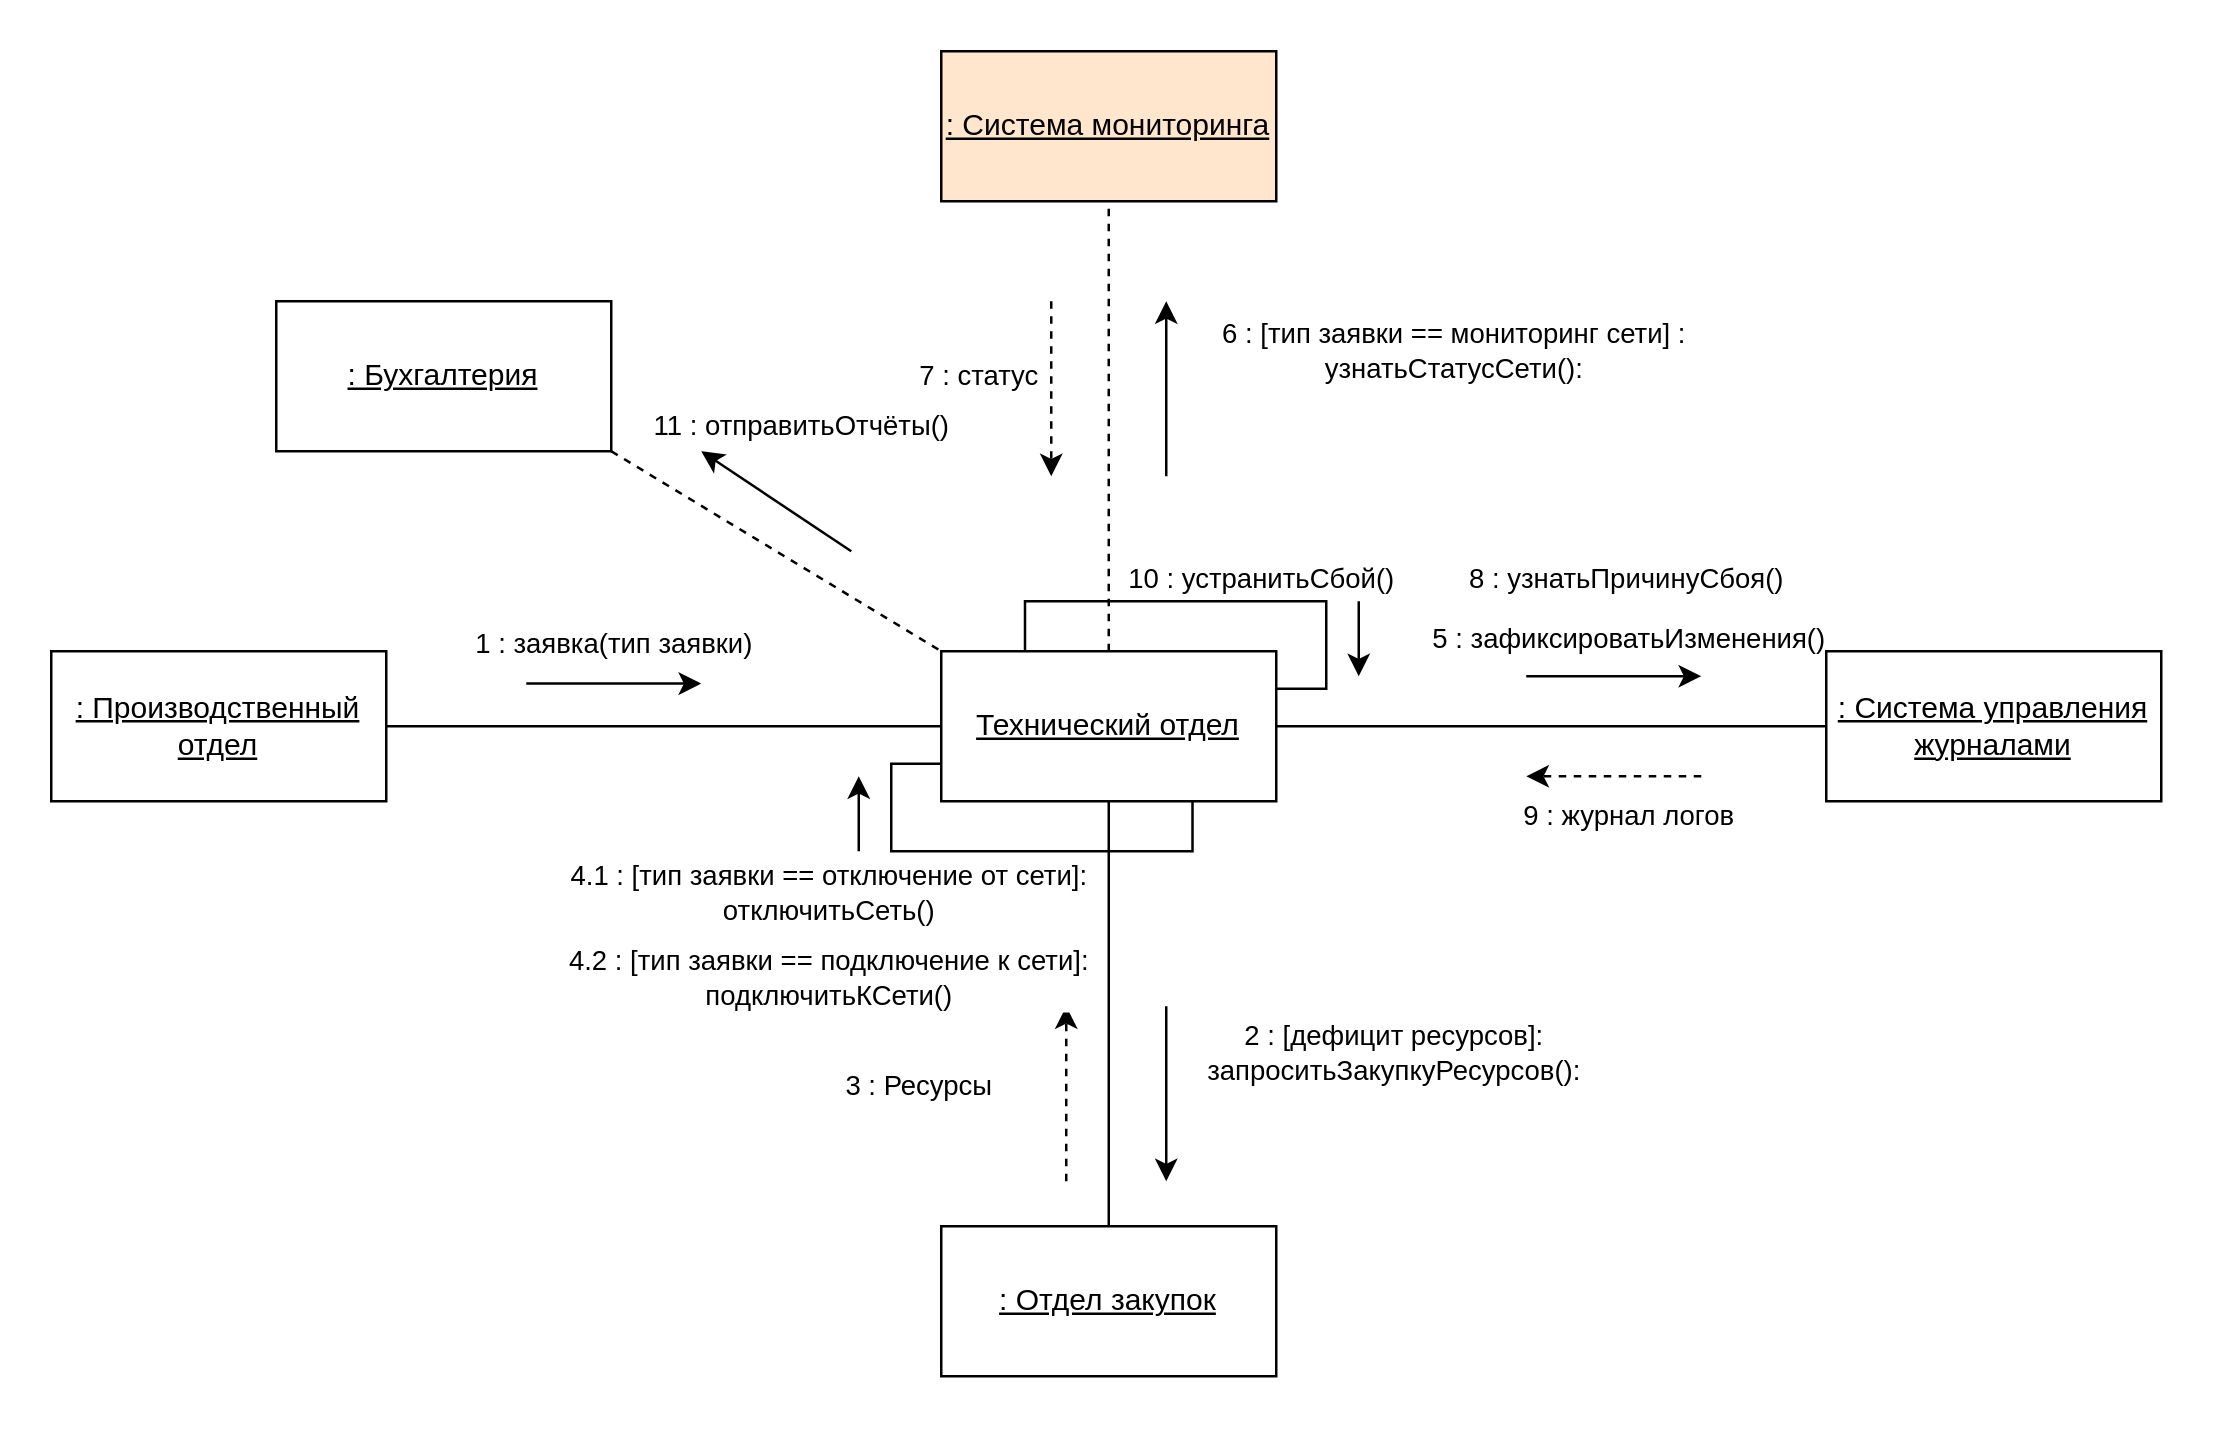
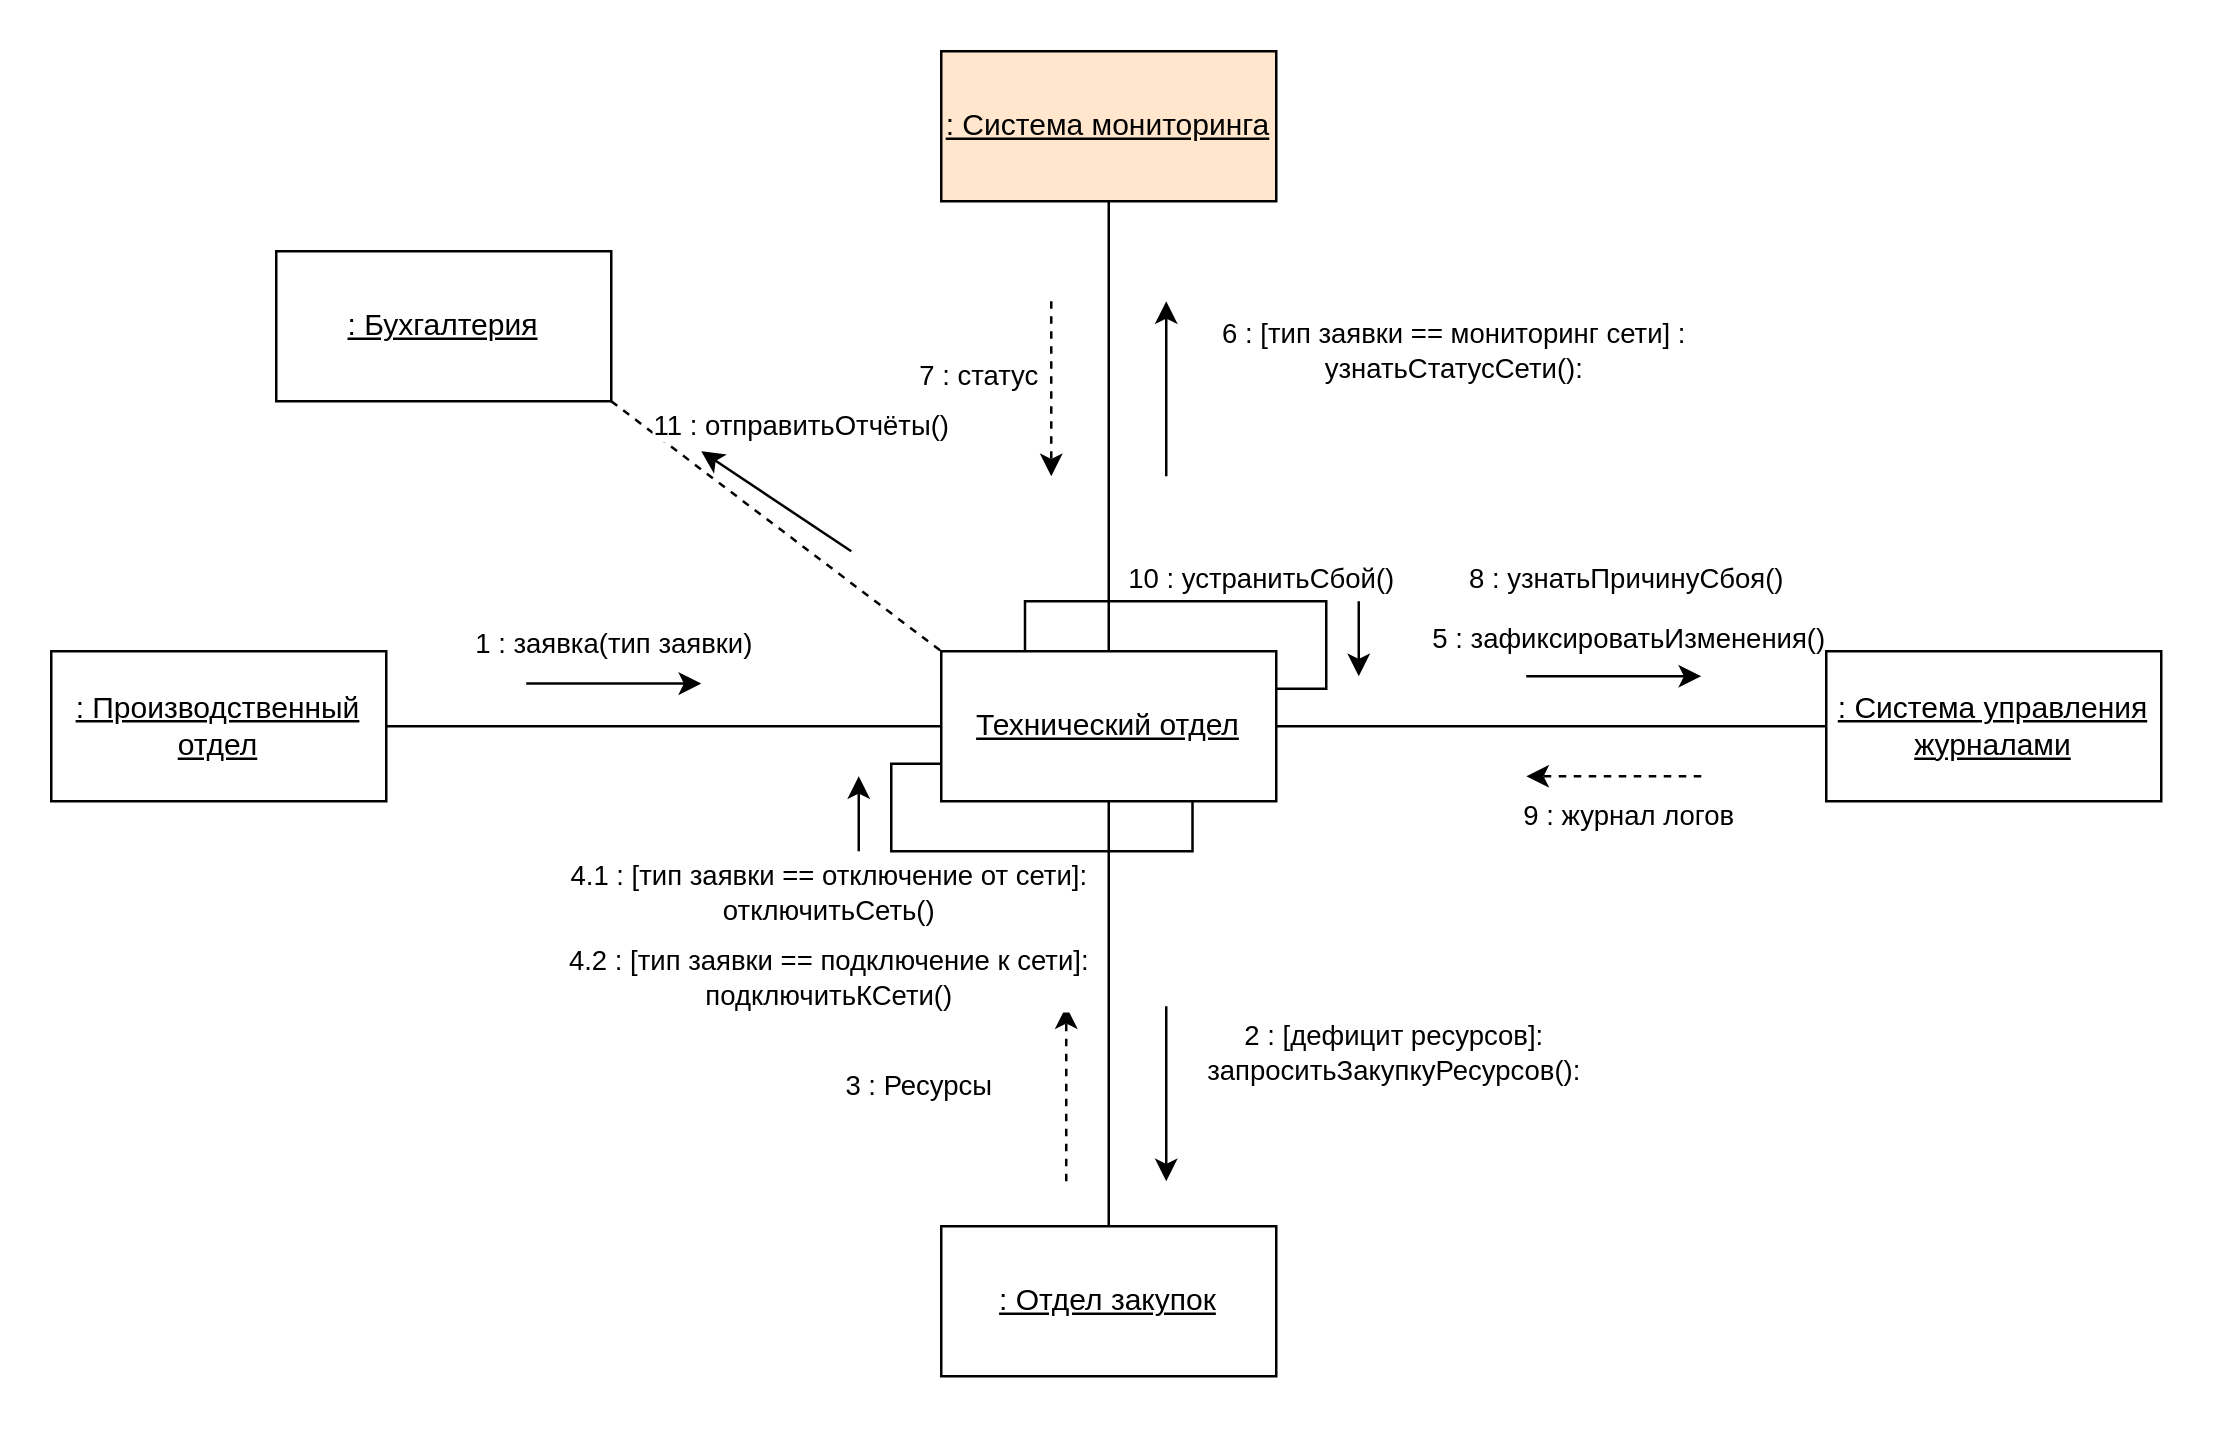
  <mxCell id="0" />
  <mxCell id="1" parent="0" />
  <mxCell id="2" style="edgeStyle=orthogonalEdgeStyle;rounded=0;orthogonalLoop=1;jettySize=auto;html=1;entryX=0;entryY=0.5;entryDx=0;entryDy=0;endArrow=none;endFill=0;" edge="1" parent="1" source="3" target="4"><mxGeometry relative="1" as="geometry" /></mxCell>
  <mxCell id="3" value="&lt;u&gt;: Производственный отдел&lt;/u&gt;" style="rounded=0;whiteSpace=wrap;html=1;" vertex="1" parent="1"><mxGeometry x="20" y="260" width="134" height="60" as="geometry" /></mxCell>
  <mxCell id="4" value="&lt;u&gt;Технический отдел&lt;/u&gt;" style="rounded=0;whiteSpace=wrap;html=1;" vertex="1" parent="1"><mxGeometry x="376" y="260" width="134" height="60" as="geometry" /></mxCell>
  <mxCell id="5" value="" style="endArrow=classic;html=1;rounded=0;" edge="1" parent="1"><mxGeometry width="50" height="50" relative="1" as="geometry"><mxPoint x="210" y="272.94" as="sourcePoint" /><mxPoint x="280" y="272.94" as="targetPoint" /></mxGeometry></mxCell>
  <mxCell id="6" value="1 : заявка(тип заявки)" style="edgeLabel;html=1;align=center;verticalAlign=middle;resizable=0;points=[];" vertex="1" connectable="0" parent="5"><mxGeometry x="-0.038" relative="1" as="geometry"><mxPoint y="-16" as="offset" /></mxGeometry></mxCell>
  <mxCell id="7" value="&lt;u&gt;: Отдел закупок&lt;/u&gt;" style="rounded=0;whiteSpace=wrap;html=1;" vertex="1" parent="1"><mxGeometry x="376" y="490" width="134" height="60" as="geometry" /></mxCell>
  <mxCell id="8" style="edgeStyle=orthogonalEdgeStyle;rounded=0;orthogonalLoop=1;jettySize=auto;html=1;entryX=0.5;entryY=1;entryDx=0;entryDy=0;endArrow=none;endFill=0;exitX=0.5;exitY=0;exitDx=0;exitDy=0;" edge="1" parent="1" source="7" target="4"><mxGeometry relative="1" as="geometry"><mxPoint x="210" y="300" as="sourcePoint" /><mxPoint x="386" y="300" as="targetPoint" /></mxGeometry></mxCell>
  <mxCell id="9" value="" style="endArrow=classic;html=1;rounded=0;" edge="1" parent="1"><mxGeometry width="50" height="50" relative="1" as="geometry"><mxPoint x="466" y="402" as="sourcePoint" /><mxPoint x="466" y="472" as="targetPoint" /></mxGeometry></mxCell>
  <mxCell id="10" value="&lt;div&gt;2 : [дефицит ресурсов]:&lt;/div&gt;запроситьЗакупкуРесурсов():" style="edgeLabel;html=1;align=center;verticalAlign=middle;resizable=0;points=[];" vertex="1" connectable="0" parent="9"><mxGeometry x="-0.038" relative="1" as="geometry"><mxPoint x="90" y="-16" as="offset" /></mxGeometry></mxCell>
  <mxCell id="11" value="" style="endArrow=classic;html=1;rounded=0;dashed=1;" edge="1" parent="1"><mxGeometry width="50" height="50" relative="1" as="geometry"><mxPoint x="680" y="310" as="sourcePoint" /><mxPoint x="610" y="310" as="targetPoint" /></mxGeometry></mxCell>
  <mxCell id="12" value="&lt;div&gt;9 : журнал логов&lt;br&gt;&lt;/div&gt;" style="edgeLabel;html=1;align=center;verticalAlign=middle;resizable=0;points=[];" vertex="1" connectable="0" parent="11"><mxGeometry x="-0.038" relative="1" as="geometry"><mxPoint x="4" y="15" as="offset" /></mxGeometry></mxCell>
  <mxCell id="13" value="&lt;u&gt;: Система мониторинга&lt;/u&gt;" style="rounded=0;whiteSpace=wrap;html=1;fillColor=#ffe6cc;" vertex="1" parent="1"><mxGeometry x="376" y="20" width="134" height="60" as="geometry" /></mxCell>
- <mxCell id="14" style="edgeStyle=orthogonalEdgeStyle;rounded=0;orthogonalLoop=1;jettySize=auto;html=1;entryX=0.5;entryY=1;entryDx=0;entryDy=0;endArrow=none;endFill=0;exitX=0.5;exitY=0;exitDx=0;exitDy=0;dashed=1;" edge="1" parent="1" source="4" target="13"><mxGeometry relative="1" as="geometry"><mxPoint x="426" y="270" as="sourcePoint" /><mxPoint x="426" y="170" as="targetPoint" /></mxGeometry></mxCell>
+ <mxCell id="14" style="edgeStyle=orthogonalEdgeStyle;rounded=0;orthogonalLoop=1;jettySize=auto;html=1;entryX=0.5;entryY=1;entryDx=0;entryDy=0;endArrow=none;endFill=0;exitX=0.5;exitY=0;exitDx=0;exitDy=0;" edge="1" parent="1" source="4" target="13"><mxGeometry relative="1" as="geometry"><mxPoint x="426" y="270" as="sourcePoint" /><mxPoint x="426" y="170" as="targetPoint" /></mxGeometry></mxCell>
  <mxCell id="15" value="" style="endArrow=classic;html=1;rounded=0;" edge="1" parent="1"><mxGeometry width="50" height="50" relative="1" as="geometry"><mxPoint x="466" y="190" as="sourcePoint" /><mxPoint x="466" y="120" as="targetPoint" /></mxGeometry></mxCell>
  <mxCell id="16" value="&lt;div&gt;6 : [тип заявки == мониторинг сети] :&lt;/div&gt;узнатьСтатусСети():" style="edgeLabel;html=1;align=center;verticalAlign=middle;resizable=0;points=[];" vertex="1" connectable="0" parent="15"><mxGeometry x="-0.038" relative="1" as="geometry"><mxPoint x="114" y="-17" as="offset" /></mxGeometry></mxCell>
  <mxCell id="17" value="&lt;u&gt;: Система управления журналами&lt;/u&gt;" style="rounded=0;whiteSpace=wrap;html=1;" vertex="1" parent="1"><mxGeometry x="730" y="260" width="134" height="60" as="geometry" /></mxCell>
  <mxCell id="18" style="edgeStyle=orthogonalEdgeStyle;rounded=0;orthogonalLoop=1;jettySize=auto;html=1;entryX=0;entryY=0.5;entryDx=0;entryDy=0;endArrow=none;endFill=0;exitX=1;exitY=0.5;exitDx=0;exitDy=0;" edge="1" parent="1" source="4" target="17"><mxGeometry relative="1" as="geometry"><mxPoint x="410" y="280" as="sourcePoint" /><mxPoint x="586" y="280" as="targetPoint" /></mxGeometry></mxCell>
  <mxCell id="19" value="" style="endArrow=classic;html=1;rounded=0;dashed=1;" edge="1" parent="1"><mxGeometry width="50" height="50" relative="1" as="geometry"><mxPoint x="426" y="472" as="sourcePoint" /><mxPoint x="426" y="402" as="targetPoint" /></mxGeometry></mxCell>
  <mxCell id="20" value="3 : Ресурсы" style="edgeLabel;html=1;align=center;verticalAlign=middle;resizable=0;points=[];" vertex="1" connectable="0" parent="19"><mxGeometry x="-0.038" relative="1" as="geometry"><mxPoint x="-60" y="-5" as="offset" /></mxGeometry></mxCell>
  <mxCell id="21" value="" style="endArrow=classic;html=1;rounded=0;dashed=1;" edge="1" parent="1"><mxGeometry width="50" height="50" relative="1" as="geometry"><mxPoint x="420" y="120" as="sourcePoint" /><mxPoint x="420" y="190" as="targetPoint" /></mxGeometry></mxCell>
  <mxCell id="22" value="7 : статус" style="edgeLabel;html=1;align=center;verticalAlign=middle;resizable=0;points=[];" vertex="1" connectable="0" parent="21"><mxGeometry x="-0.038" relative="1" as="geometry"><mxPoint x="-30" y="-5" as="offset" /></mxGeometry></mxCell>
- <mxCell id="23" value="&lt;u&gt;: Бухгалтерия&lt;/u&gt;" style="rounded=0;whiteSpace=wrap;html=1;" vertex="1" parent="1"><mxGeometry x="110" y="120" width="134" height="60" as="geometry" /></mxCell>
+ <mxCell id="23" value="&lt;u&gt;: Бухгалтерия&lt;/u&gt;" style="rounded=0;whiteSpace=wrap;html=1;" vertex="1" parent="1"><mxGeometry x="110" y="100" width="134" height="60" as="geometry" /></mxCell>
  <mxCell id="24" style="rounded=0;orthogonalLoop=1;jettySize=auto;html=1;entryX=0;entryY=0;entryDx=0;entryDy=0;endArrow=none;endFill=0;exitX=1;exitY=1;exitDx=0;exitDy=0;dashed=1;" edge="1" parent="1" source="23" target="4"><mxGeometry relative="1" as="geometry"><mxPoint x="210" y="300" as="sourcePoint" /><mxPoint x="386" y="300" as="targetPoint" /></mxGeometry></mxCell>
  <mxCell id="25" value="" style="endArrow=classic;html=1;rounded=0;" edge="1" parent="1"><mxGeometry width="50" height="50" relative="1" as="geometry"><mxPoint x="340" y="220" as="sourcePoint" /><mxPoint x="280" y="180" as="targetPoint" /></mxGeometry></mxCell>
  <mxCell id="26" value="11 : отправитьОтчёты()" style="edgeLabel;html=1;align=center;verticalAlign=middle;resizable=0;points=[];" vertex="1" connectable="0" parent="25"><mxGeometry x="-0.038" relative="1" as="geometry"><mxPoint x="9" y="-31" as="offset" /></mxGeometry></mxCell>
  <mxCell id="27" value="" style="endArrow=classic;html=1;rounded=0;" edge="1" parent="1"><mxGeometry width="50" height="50" relative="1" as="geometry"><mxPoint x="610" y="270" as="sourcePoint" /><mxPoint x="680" y="270" as="targetPoint" /><Array as="points"><mxPoint x="650" y="270" /></Array></mxGeometry></mxCell>
  <mxCell id="28" value="5 : зафиксироватьИзменения()" style="edgeLabel;html=1;align=center;verticalAlign=middle;resizable=0;points=[];" vertex="1" connectable="0" parent="27"><mxGeometry x="-0.038" relative="1" as="geometry"><mxPoint x="6" y="-16" as="offset" /></mxGeometry></mxCell>
  <mxCell id="29" value="4.2 : [тип заявки == подключение к сети]:&lt;div&gt;подключитьКСети()&lt;/div&gt;" style="edgeLabel;html=1;align=center;verticalAlign=middle;resizable=0;points=[];" vertex="1" connectable="0" parent="1"><mxGeometry x="330.001" y="390" as="geometry" /></mxCell>
  <mxCell id="30" value="8 : узнатьПричинуСбоя()" style="edgeLabel;html=1;align=center;verticalAlign=middle;resizable=0;points=[];" vertex="1" connectable="0" parent="1"><mxGeometry x="649.996" y="230" as="geometry" /></mxCell>
  <mxCell id="31" style="edgeStyle=orthogonalEdgeStyle;rounded=0;orthogonalLoop=1;jettySize=auto;html=1;exitX=0;exitY=0.75;exitDx=0;exitDy=0;entryX=0.75;entryY=1;entryDx=0;entryDy=0;endArrow=none;endFill=0;" edge="1" parent="1" source="4" target="4"><mxGeometry relative="1" as="geometry" /></mxCell>
  <mxCell id="32" value="&lt;span style=&quot;color: rgba(0, 0, 0, 0); font-family: monospace; font-size: 0px; text-align: start; background-color: rgb(251, 251, 251);&quot;&gt;%3CmxGraphModel%3E%3Croot%3E%3CmxCell%20id%3D%220%22%2F%3E%3CmxCell%20id%3D%221%22%20parent%3D%220%22%2F%3E%3CmxCell%20id%3D%222%22%20value%3D%224.1%20%3A%20%5B%D1%82%D0%B8%D0%BF%20%D0%B7%D0%B0%D1%8F%D0%B2%D0%BA%D0%B8%20%3D%3D%20%D0%BE%D1%82%D0%BA%D0%BB%D1%8E%D1%87%D0%B5%D0%BD%D0%B8%D0%B5%20%D1%81%D0%B5%D1%80%D0%B2%D0%B5%D1%80%D0%B0%5D%3A%26lt%3Bdiv%26gt%3B%D0%BE%D1%82%D0%BA%D0%BB%D1%8E%D1%87%D0%B8%D1%82%D1%8C%D0%A1%D0%B5%D1%80%D0%B2%D0%B5%D1%80()%26lt%3B%2Fdiv%26gt%3B%22%20style%3D%22edgeLabel%3Bhtml%3D1%3Balign%3Dcenter%3BverticalAlign%3Dmiddle%3Bresizable%3D0%3Bpoints%3D%5B%5D%3B%22%20vertex%3D%221%22%20connectable%3D%220%22%20parent%3D%221%22%3E%3CmxGeometry%20x%3D%22-102.93%22%20y%3D%22236%22%20as%3D%22geometry%22%2F%3E%3C%2FmxCell%3E%3C%2Froot%3E%3C%2FmxGraphModel%3E&lt;/span&gt;" style="edgeLabel;html=1;align=center;verticalAlign=middle;resizable=0;points=[];" vertex="1" connectable="0" parent="31"><mxGeometry x="0.084" y="1" relative="1" as="geometry"><mxPoint as="offset" /></mxGeometry></mxCell>
  <mxCell id="33" value="4.1 : [тип заявки == отключение от сети]:&lt;div&gt;отключитьСеть()&lt;/div&gt;" style="edgeLabel;html=1;align=center;verticalAlign=middle;resizable=0;points=[];" vertex="1" connectable="0" parent="1"><mxGeometry x="330" y="356" as="geometry" /></mxCell>
  <mxCell id="34" style="edgeStyle=orthogonalEdgeStyle;rounded=0;orthogonalLoop=1;jettySize=auto;html=1;exitX=0.25;exitY=0;exitDx=0;exitDy=0;entryX=1;entryY=0.25;entryDx=0;entryDy=0;endArrow=none;endFill=0;" edge="1" parent="1" source="4" target="4"><mxGeometry relative="1" as="geometry" /></mxCell>
  <mxCell id="35" value="10 : устранитьСбой()" style="edgeLabel;html=1;align=center;verticalAlign=middle;resizable=0;points=[];" vertex="1" connectable="0" parent="1"><mxGeometry x="503" y="230" as="geometry" /></mxCell>
  <mxCell id="36" value="" style="endArrow=classic;html=1;rounded=0;" edge="1" parent="1"><mxGeometry width="50" height="50" relative="1" as="geometry"><mxPoint x="543" y="240" as="sourcePoint" /><mxPoint x="543" y="270" as="targetPoint" /></mxGeometry></mxCell>
  <mxCell id="37" value="" style="endArrow=classic;html=1;rounded=0;" edge="1" parent="1"><mxGeometry width="50" height="50" relative="1" as="geometry"><mxPoint x="343" y="340" as="sourcePoint" /><mxPoint x="343" y="310" as="targetPoint" /></mxGeometry></mxCell>
